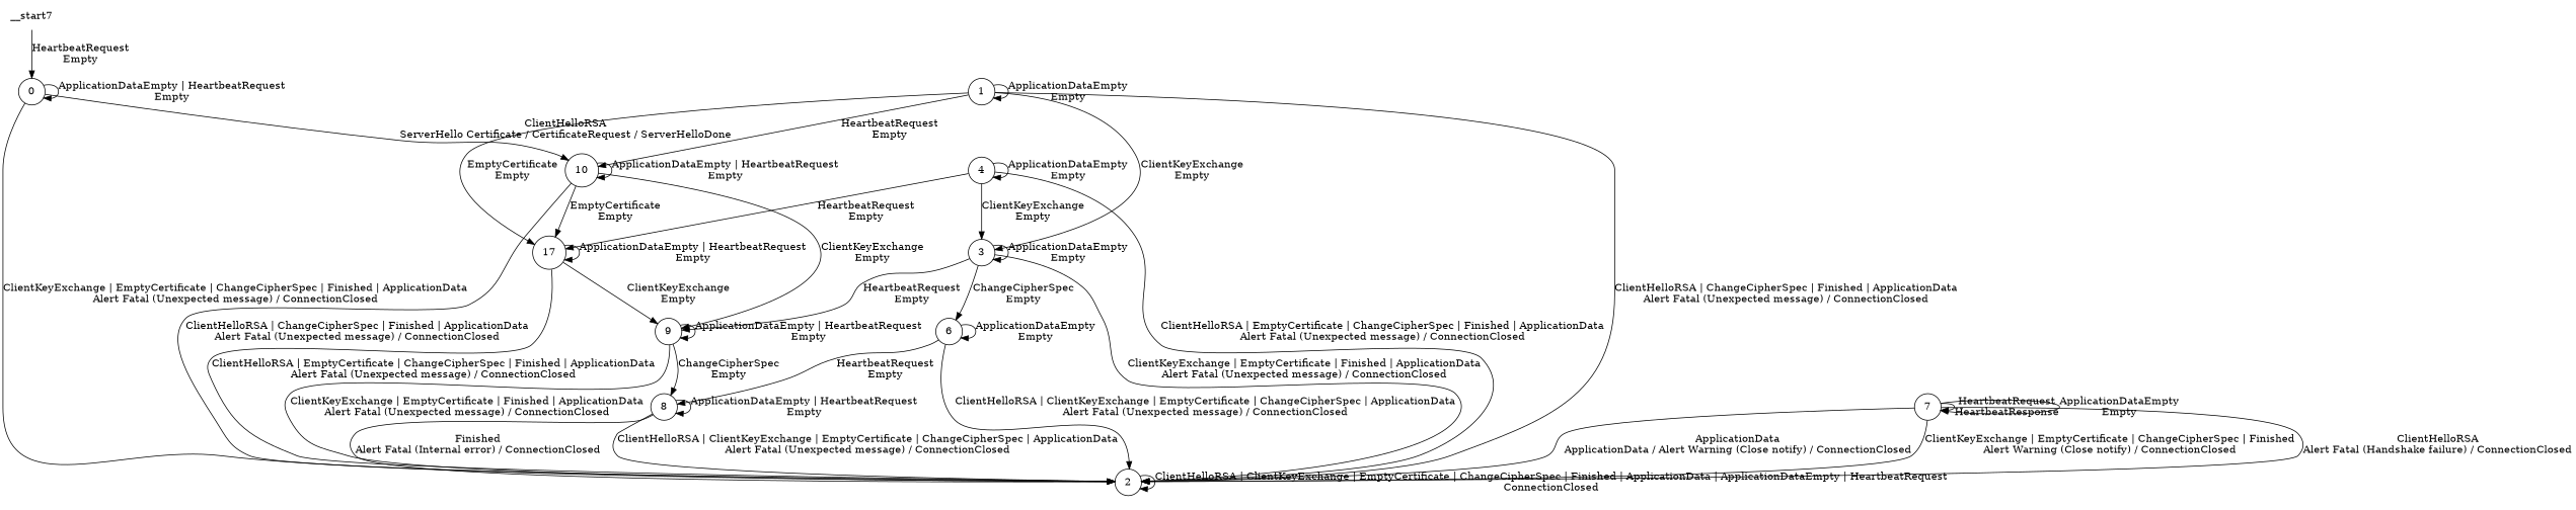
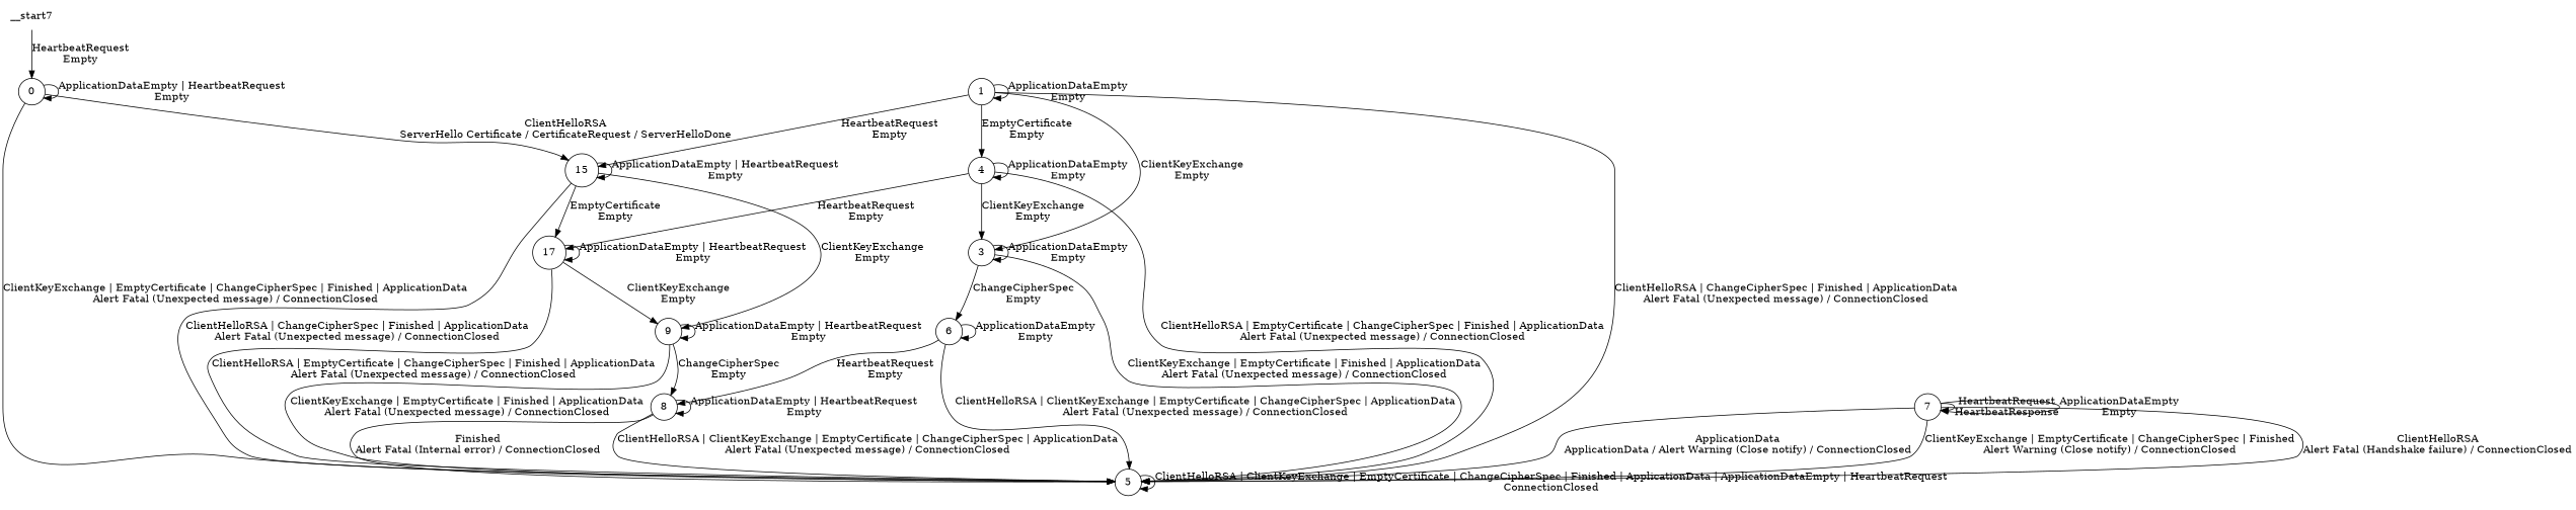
  digraph {
    node [shape=circle]
    n1 [label=__start7 shape=none]
    n2 [label=0]
-   n3 [label=2]
-   n4 [label=10]
+   n3 [label=5]
+   n4 [label=15]
    n5 [label=1]
    n6 [label=3]
    n7 [label=4]
    n8 [label=6]
    n9 [label=9]
    n10 [label=17]
    n11 [label=8]
    n12 [label=7]
    n1 -> n2 [label=<HeartbeatRequest<br />Empty>]
    n2 -> n2 [label=<ApplicationDataEmpty | HeartbeatRequest<br />Empty>]
    n2 -> n3 [label=<ClientKeyExchange | EmptyCertificate | ChangeCipherSpec | Finished | ApplicationData<br />Alert Fatal (Unexpected message) / ConnectionClosed>]
    n2 -> n4 [label=<ClientHelloRSA<br />ServerHello Certificate / CertificateRequest / ServerHelloDone>]
    n3 -> n3 [label=<ClientHelloRSA | ClientKeyExchange | EmptyCertificate | ChangeCipherSpec | Finished | ApplicationData | ApplicationDataEmpty | HeartbeatRequest<br />ConnectionClosed>]
    n4 -> n3 [label=<ClientHelloRSA | ChangeCipherSpec | Finished | ApplicationData<br />Alert Fatal (Unexpected message) / ConnectionClosed>]
    n4 -> n4 [label=<ApplicationDataEmpty | HeartbeatRequest<br />Empty>]
    n4 -> n9 [label=<ClientKeyExchange<br />Empty>]
    n4 -> n10 [label=<EmptyCertificate<br />Empty>]
    n5 -> n3 [label=<ClientHelloRSA | ChangeCipherSpec | Finished | ApplicationData<br />Alert Fatal (Unexpected message) / ConnectionClosed>]
    n5 -> n4 [label=<HeartbeatRequest<br />Empty>]
    n5 -> n5 [label=<ApplicationDataEmpty<br />Empty>]
    n5 -> n6 [label=<ClientKeyExchange<br />Empty>]
-   n5 -> n10 [label=<EmptyCertificate<br />Empty>]
+   n5 -> n7 [label=<EmptyCertificate<br />Empty>]
    n6 -> n3 [label=<ClientKeyExchange | EmptyCertificate | Finished | ApplicationData<br />Alert Fatal (Unexpected message) / ConnectionClosed>]
    n6 -> n6 [label=<ApplicationDataEmpty<br />Empty>]
    n6 -> n8 [label=<ChangeCipherSpec<br />Empty>]
-   n6 -> n9 [label=<HeartbeatRequest<br />Empty>]
    n7 -> n3 [label=<ClientHelloRSA | EmptyCertificate | ChangeCipherSpec | Finished | ApplicationData<br />Alert Fatal (Unexpected message) / ConnectionClosed>]
    n7 -> n6 [label=<ClientKeyExchange<br />Empty>]
    n7 -> n7 [label=<ApplicationDataEmpty<br />Empty>]
    n7 -> n10 [label=<HeartbeatRequest<br />Empty>]
    n8 -> n3 [label=<ClientHelloRSA | ClientKeyExchange | EmptyCertificate | ChangeCipherSpec | ApplicationData<br />Alert Fatal (Unexpected message) / ConnectionClosed>]
    n8 -> n8 [label=<ApplicationDataEmpty<br />Empty>]
    n8 -> n11 [label=<HeartbeatRequest<br />Empty>]
    n9 -> n3 [label=<ClientKeyExchange | EmptyCertificate | Finished | ApplicationData<br />Alert Fatal (Unexpected message) / ConnectionClosed>]
    n9 -> n9 [label=<ApplicationDataEmpty | HeartbeatRequest<br />Empty>]
    n9 -> n11 [label=<ChangeCipherSpec<br />Empty>]
    n10 -> n3 [label=<ClientHelloRSA | EmptyCertificate | ChangeCipherSpec | Finished | ApplicationData<br />Alert Fatal (Unexpected message) / ConnectionClosed>]
    n10 -> n9 [label=<ClientKeyExchange<br />Empty>]
    n10 -> n10 [label=<ApplicationDataEmpty | HeartbeatRequest<br />Empty>]
    n11 -> n3 [label=<Finished<br />Alert Fatal (Internal error) / ConnectionClosed>]
    n11 -> n3 [label=<ClientHelloRSA | ClientKeyExchange | EmptyCertificate | ChangeCipherSpec | ApplicationData<br />Alert Fatal (Unexpected message) / ConnectionClosed>]
    n11 -> n11 [label=<ApplicationDataEmpty | HeartbeatRequest<br />Empty>]
    n12 -> n3 [label=<ApplicationData<br />ApplicationData / Alert Warning (Close notify) / ConnectionClosed>]
    n12 -> n3 [label=<ClientKeyExchange | EmptyCertificate | ChangeCipherSpec | Finished<br />Alert Warning (Close notify) / ConnectionClosed>]
    n12 -> n3 [label=<ClientHelloRSA<br />Alert Fatal (Handshake failure) / ConnectionClosed>]
    n12 -> n12 [label=<HeartbeatRequest<br />HeartbeatResponse>]
    n12 -> n12 [label=<ApplicationDataEmpty<br />Empty>]
  }
